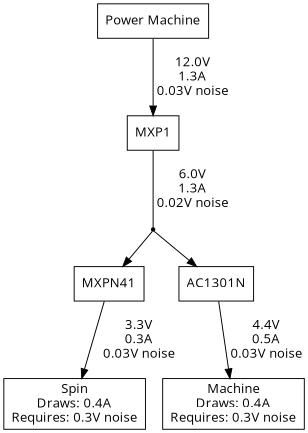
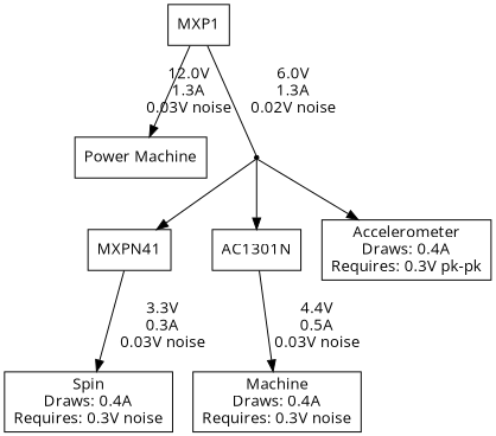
  digraph {
    fontname="Open Sans"
    rankdir=TB
    splines=line
    node [fontname="Open Sans" shape=rectangle]
    edge [fontname="Open Sans"]
    n1 [label="Power Machine"]
    n2 [label=MXP1]
    i0 [shape=point]
    n4 [label=MXPN41]
    n5 [label=AC1301N]
+   n6 [label="Accelerometer\nDraws: 0.4A\nRequires: 0.3V pk-pk"]
    n7 [label="Spin\nDraws: 0.4A\nRequires: 0.3V noise"]
    n8 [label="Machine\nDraws: 0.4A\nRequires: 0.3V noise"]
-   n1 -> n2 [label=" 12.0V\n 1.3A\n 0.03V noise"]
+   n2 -> n1 [label=" 12.0V\n 1.3A\n 0.03V noise"]
    n2 -> i0 [dir=none label=" 6.0V\n 1.3A\n 0.02V noise"]
    i0 -> n4
    i0 -> n5
+   i0 -> n6
    n4 -> n7 [label=" 3.3V\n 0.3A\n 0.03V noise"]
    n5 -> n8 [label=" 4.4V\n 0.5A\n 0.03V noise"]
  }
